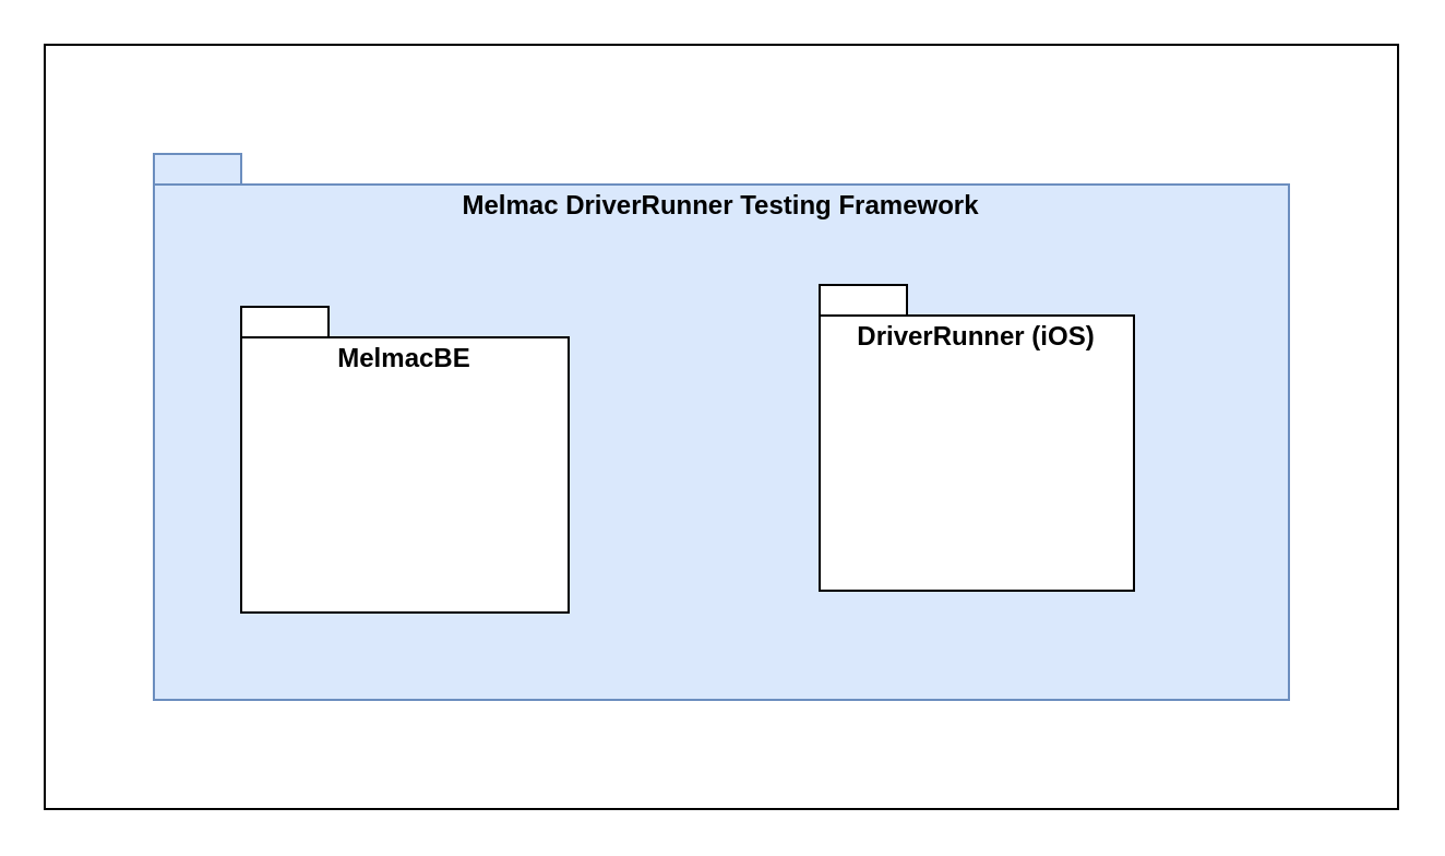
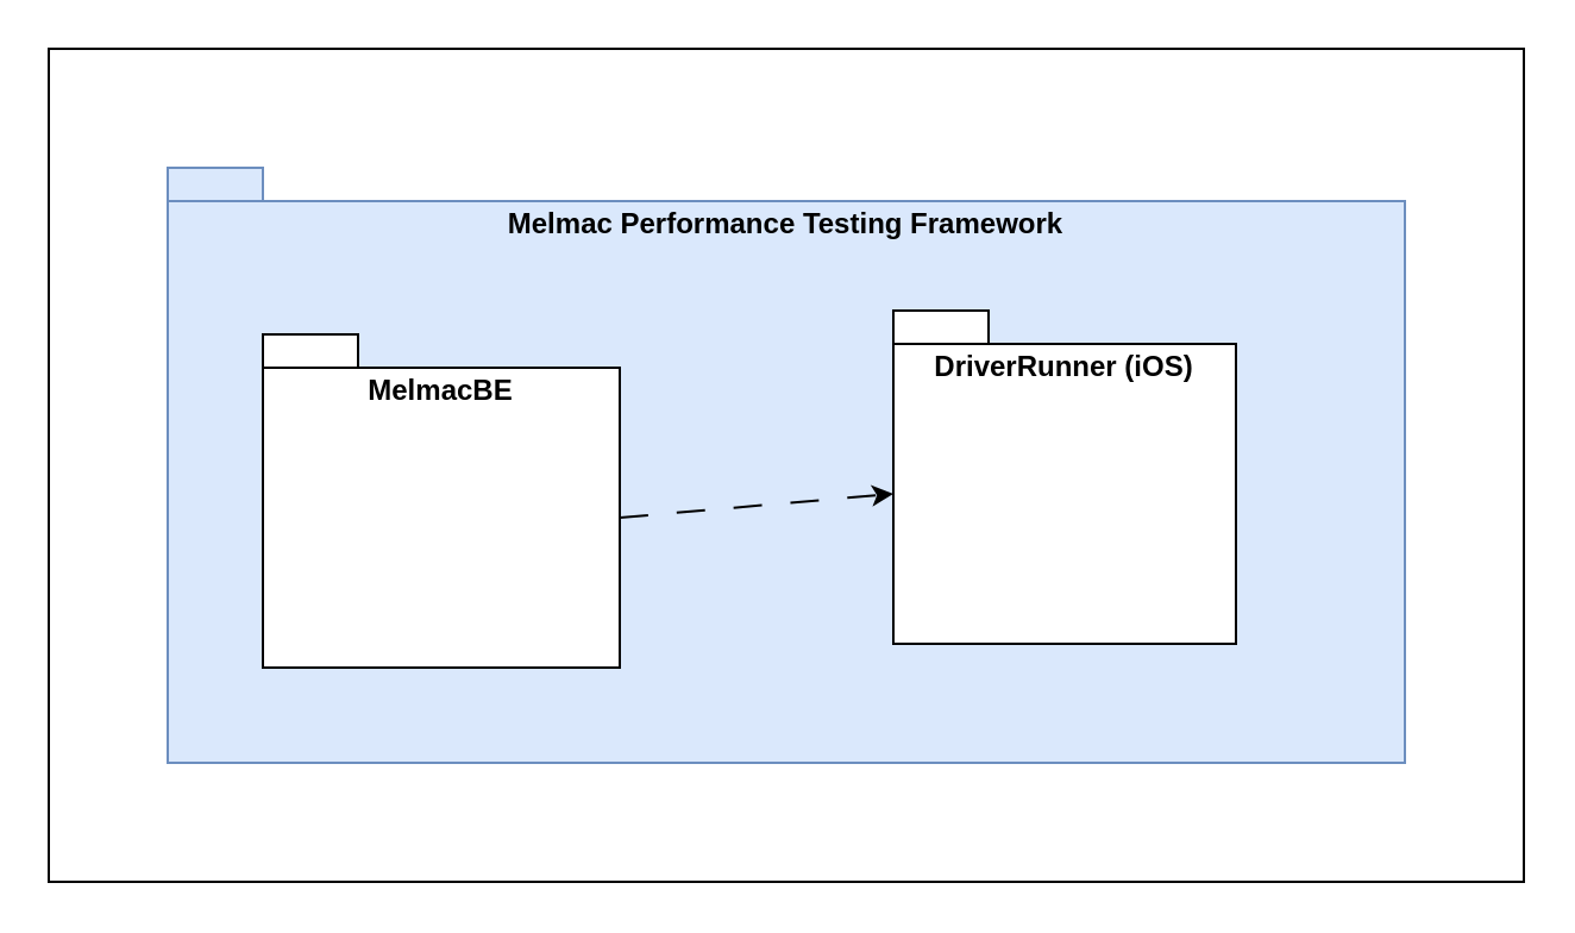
  <mxCell id="0" />
  <mxCell id="1" parent="0" />
  <mxCell id="2" value="" style="rounded=0;whiteSpace=wrap;html=1;" parent="1" vertex="1"><mxGeometry x="20" y="20" width="620" height="350" as="geometry" /></mxCell>
- <mxCell id="3" value="Melmac DriverRunner Testing Framework" style="shape=folder;fontStyle=1;spacingTop=10;tabWidth=40;tabHeight=14;tabPosition=left;html=1;whiteSpace=wrap;align=center;verticalAlign=top;fillColor=#dae8fc;strokeColor=#6c8ebf;" parent="1" vertex="1"><mxGeometry x="70" y="70" width="520" height="250" as="geometry" /></mxCell>
+ <mxCell id="3" value="Melmac Performance Testing Framework" style="shape=folder;fontStyle=1;spacingTop=10;tabWidth=40;tabHeight=14;tabPosition=left;html=1;whiteSpace=wrap;align=center;verticalAlign=top;fillColor=#dae8fc;strokeColor=#6c8ebf;" parent="1" vertex="1"><mxGeometry x="70" y="70" width="520" height="250" as="geometry" /></mxCell>
+ <mxCell id="4" style="edgeStyle=none;html=1;entryX=0;entryY=0;entryDx=0;entryDy=77;entryPerimeter=0;exitX=0;exitY=0;exitDx=150;exitDy=77;exitPerimeter=0;strokeColor=default;dashed=1;dashPattern=12 12;" parent="1" source="5" target="6" edge="1"><mxGeometry relative="1" as="geometry"><Array as="points" /></mxGeometry></mxCell>
  <mxCell id="5" value="MelmacBE" style="shape=folder;fontStyle=1;spacingTop=10;tabWidth=40;tabHeight=14;tabPosition=left;html=1;whiteSpace=wrap;verticalAlign=top;" parent="1" vertex="1"><mxGeometry x="110" y="140" width="150" height="140" as="geometry" /></mxCell>
  <mxCell id="6" value="DriverRunner (iOS)" style="shape=folder;fontStyle=1;spacingTop=10;tabWidth=40;tabHeight=14;tabPosition=left;html=1;whiteSpace=wrap;verticalAlign=top;" parent="1" vertex="1"><mxGeometry x="375" y="130" width="144" height="140" as="geometry" /></mxCell>
  <mxCell id="7" value="Untitled Layer" parent="0" />
  <mxCell id="8" value="Untitled Layer" parent="0" />
